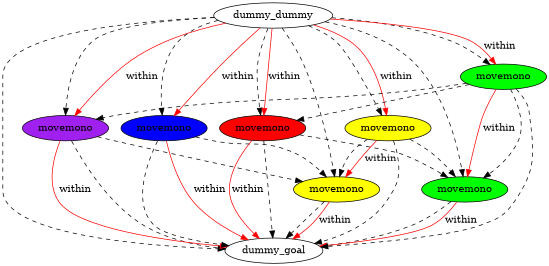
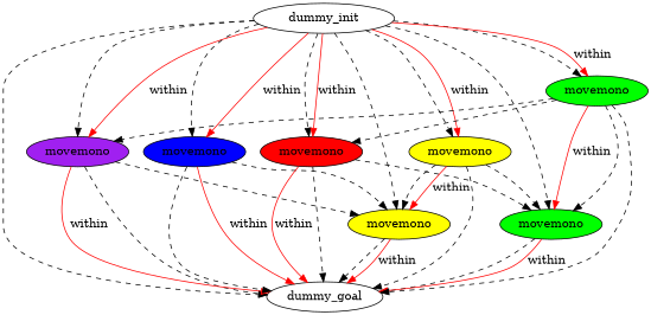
  digraph {
    node [fillcolor=white style=filled]
    edge [color=black style=dashed]
-   n1 [label=dummy_dummy]
+   n1 [label=dummy_init]
    n2 [label=dummy_goal]
    n3 [fillcolor=purple label=movemono]
    n4 [fillcolor=blue label=movemono]
    n5 [fillcolor=red label=movemono]
    n6 [fillcolor=yellow label=movemono]
    n7 [fillcolor=yellow label=movemono]
    n8 [fillcolor=green label=movemono]
    n9 [fillcolor=green label=movemono]
    n1 -> n2
    n1 -> n3
    n1 -> n3 [color=red label=within style=""]
    n1 -> n4
    n1 -> n4 [color=red label=within style=""]
    n1 -> n5
    n1 -> n5 [color=red label=within style=""]
    n1 -> n6
    n1 -> n7
    n1 -> n7 [color=red label=within style=""]
    n1 -> n8
    n1 -> n9
    n1 -> n9 [color=red label=within style=""]
    n3 -> n2
    n3 -> n2 [color=red label=within style=""]
    n3 -> n6
    n4 -> n2
    n4 -> n2 [color=red label=within style=""]
    n4 -> n6
    n5 -> n2
    n5 -> n2 [color=red label=within style=""]
    n5 -> n8
    n6 -> n2
    n6 -> n2 [color=red label=within style=""]
    n7 -> n2
    n7 -> n6
    n7 -> n6 [color=red label=within style=""]
    n7 -> n8
    n8 -> n2
    n8 -> n2 [color=red label=within style=""]
    n9 -> n2
    n9 -> n3
    n9 -> n5
    n9 -> n8
    n9 -> n8 [color=red label=within style=""]
  }
